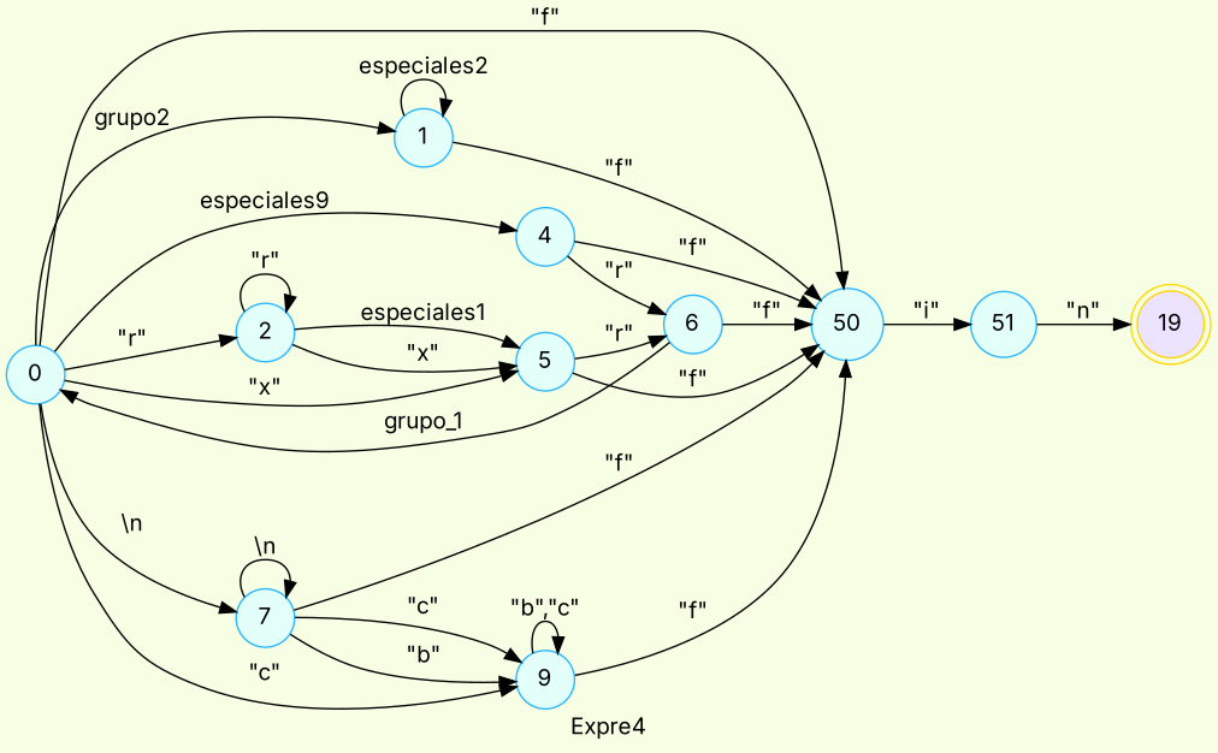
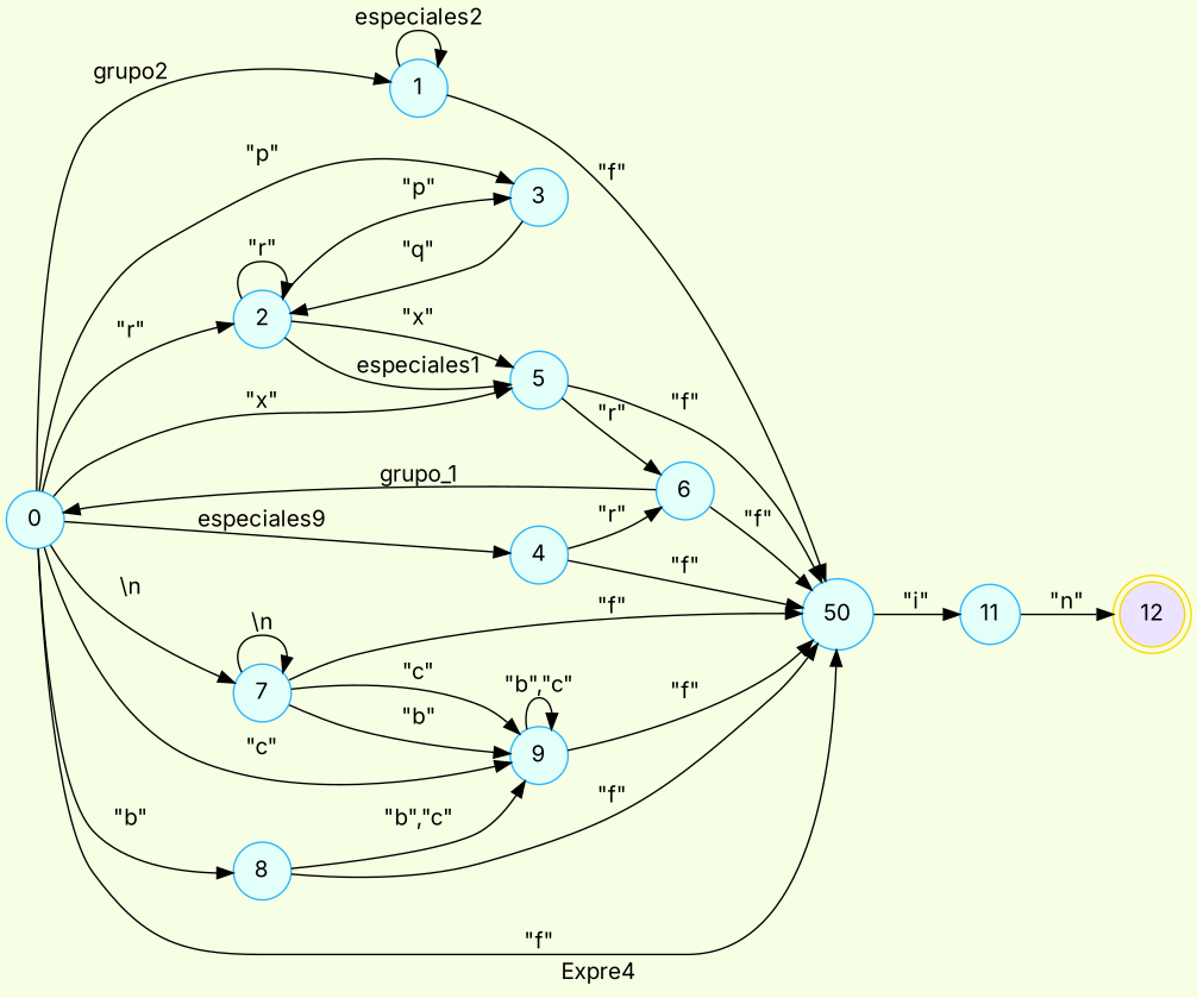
  digraph {
    bgcolor="#F6FFE3"
    fontname=Inter
    label=Expre4
    rankdir=LR
    node [color="#2CB5FF" fillcolor="#E3FFFA" fontname=Inter shape=circle style=filled]
    edge [fontname=Inter]
-   12 [color=gold fillcolor="#EBE3FF" shape=doublecircle label=19]
+   12 [color=gold fillcolor="#EBE3FF" shape=doublecircle]
    0
    1
    2
+   3
    4
    5
    7
+   8
    9
    n11 [label=50]
    6
-   11 [label=51]
+   11
    0 -> 1 [label=grupo2]
    0 -> 2 [label="\"r\""]
+   0 -> 3 [label="\"p\""]
    0 -> 4 [label=especiales9]
    0 -> 5 [label="\"x\""]
    0 -> 7 [label="\\n"]
+   0 -> 8 [label="\"b\""]
    0 -> 9 [label="\"c\""]
    0 -> n11 [label="\"f\""]
    1 -> 1 [label=especiales2]
    1 -> n11 [label="\"f\""]
    2 -> 2 [label="\"r\""]
+   2 -> 3 [label="\"p\""]
    2 -> 5 [label=especiales1]
    2 -> 5 [label="\"x\""]
+   3 -> 2 [label="\"q\""]
    4 -> n11 [label="\"f\""]
    4 -> 6 [label="\"r\""]
    5 -> n11 [label="\"f\""]
    5 -> 6 [label="\"r\""]
    7 -> 7 [label="\\n"]
    7 -> 9 [label="\"b\""]
    7 -> 9 [label="\"c\""]
    7 -> n11 [label="\"f\""]
+   8 -> 9 [label="\"b\",\"c\""]
+   8 -> n11 [label="\"f\""]
    9 -> 9 [label="\"b\",\"c\""]
    9 -> n11 [label="\"f\""]
    n11 -> 11 [label="\"i\""]
    6 -> 0 [label=grupo_1]
    6 -> n11 [label="\"f\""]
    11 -> 12 [label="\"n\""]
  }
